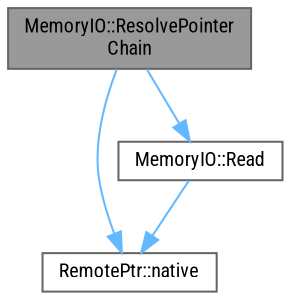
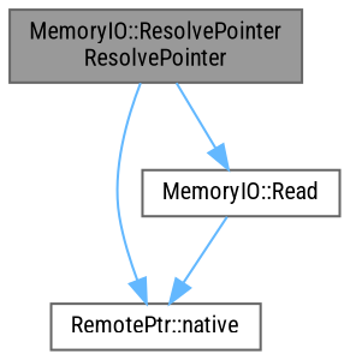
  digraph {
    fontname="Roboto Condensed"
    rankdir=TB
    node [color=grey40 fillcolor=white fontname="Roboto Condensed" fontsize=10 shape=box style=filled]
    edge [color=steelblue1 fontname="Roboto Condensed" fontsize=10 labelfontname=Helvetica labelfontsize=10 style=solid]
-   n1 [color=gray40 fillcolor=grey60 fontcolor=black height=0.2 label="MemoryIO::ResolvePointer\lChain" width=0.4]
+   n1 [color=gray40 fillcolor=grey60 fontcolor=black height=0.2 label="MemoryIO::ResolvePointer\lResolvePointer" width=0.4]
    n2 [height=0.2 label="RemotePtr::native" width=0.4]
    n3 [height=0.2 label="MemoryIO::Read" width=0.4]
    n1 -> n2
    n1 -> n3
    n3 -> n2
  }
